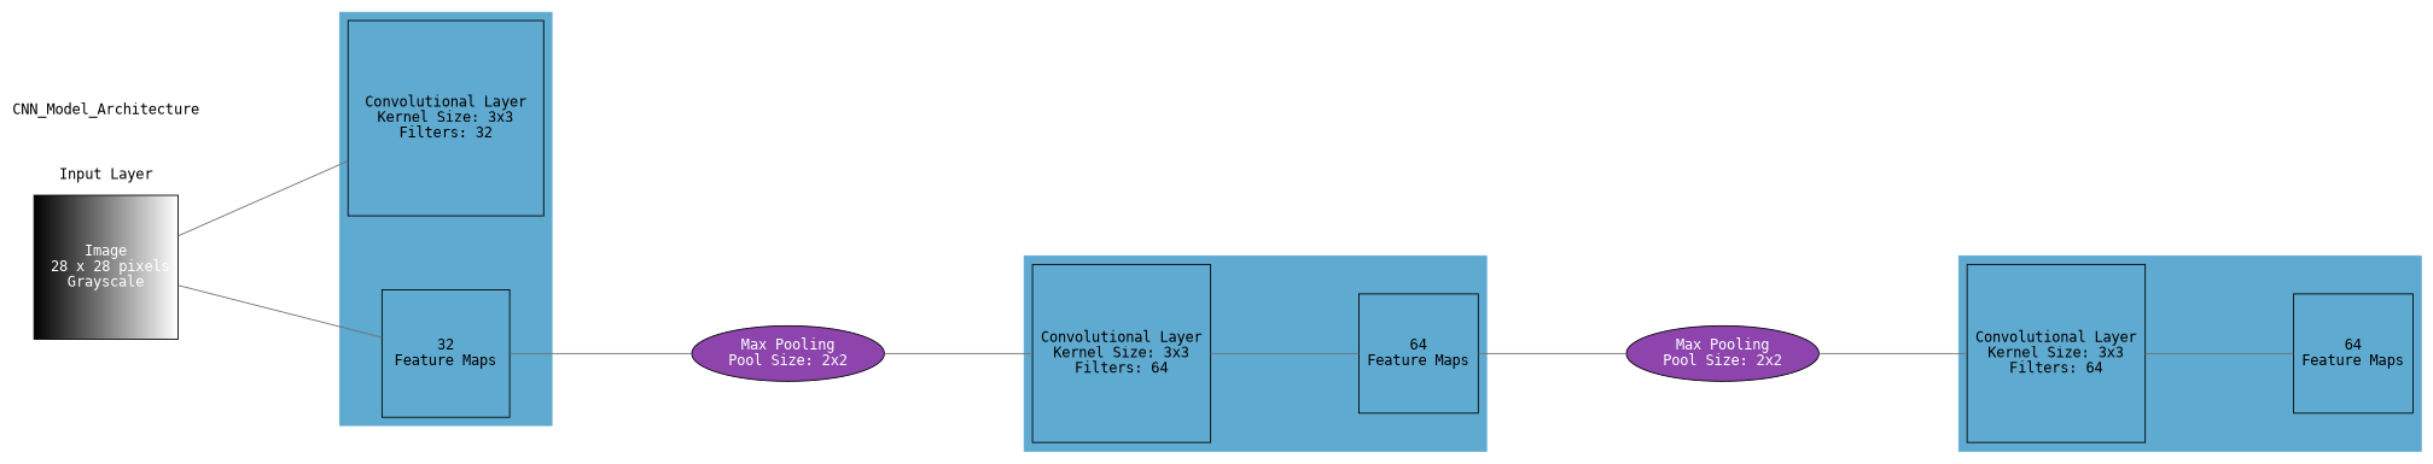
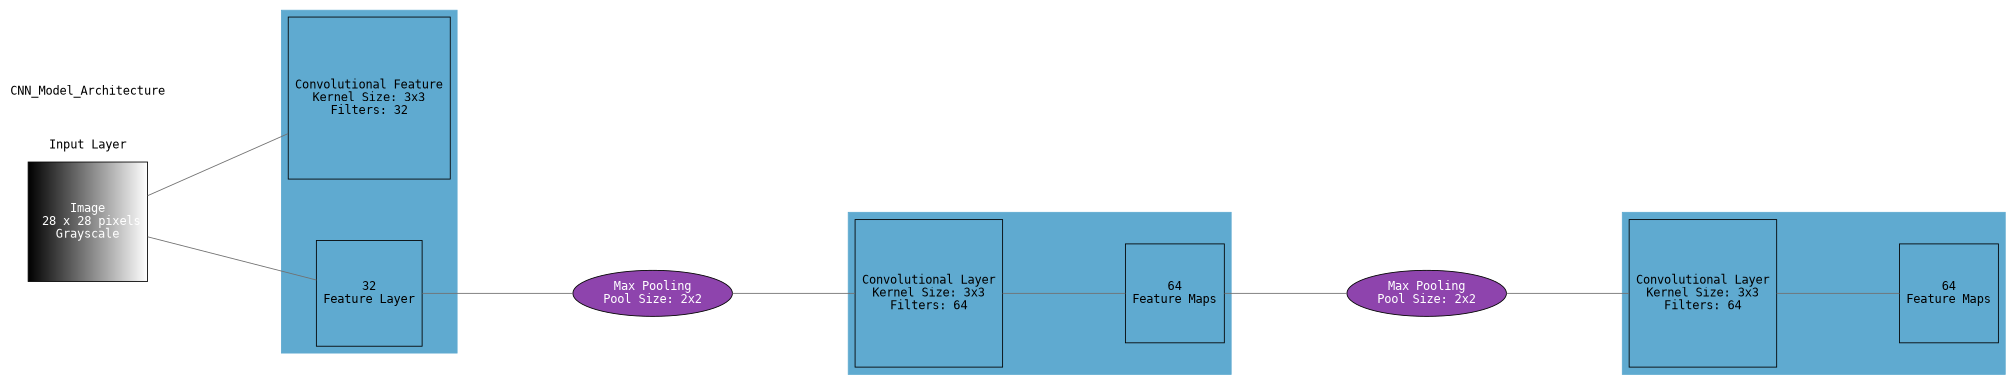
  digraph {
    arrowShape=none
    fontname="DejaVu Sans Mono"
    nodesep=1
    rankdir=LR
    ranksep=2
    splines=false
    node [fontname="DejaVu Sans Mono" shape=square]
    edge [arrowhead=none color="#707070" fontname="DejaVu Sans Mono"]
    n1 [fillcolor="black:white" fontcolor=white label="Image\n 28 x 28 pixels\nGrayscale" style=filled]
-   n2 [label="Convolutional Layer\nKernel Size: 3x3\nFilters: 32"]
-   n3 [label="32\nFeature Maps"]
+   n2 [label="Convolutional Feature\nKernel Size: 3x3\nFilters: 32"]
+   n3 [label="32\nFeature Layer"]
    n4 [fillcolor="#8e44ad" fontcolor=white label="Max Pooling\nPool Size: 2x2" style=filled shape=""]
    n5 [fillcolor="#8e44ad" fontcolor=white label="Max Pooling\nPool Size: 2x2" style=filled shape=""]
    n6 [label="Convolutional Layer\nKernel Size: 3x3\nFilters: 64"]
    n7 [label="64\nFeature Maps"]
    n8 [label="Convolutional Layer\nKernel Size: 3x3\nFilters: 64"]
    n9 [label="64\nFeature Maps"]
    subgraph cluster_1 {
      color=white
      label="CNN_Model_Architecture\n\n\n\nInput Layer"
      n1
    }
    subgraph cluster_2 {
      color="#5faad0"
      style=filled
      n2
      n3
    }
    subgraph cluster_3 {
      color=white
      n4
    }
    subgraph cluster_4 {
      color=white
      n5
    }
    subgraph cluster_5 {
      color="#5faad0"
      style=filled
      n6
      n7
    }
    subgraph cluster_6 {
      color="#5faad0"
      style=filled
      n8
      n9
    }
    subgraph cluster_7 {
      color=white
      label="Output Layer"
      labeljust=1
      labelloc=bottom
      rank=same
    }
    n1 -> n2
    n1 -> n3
    n3 -> n5
    n4 -> n8
    n5 -> n6
    n6 -> n7
    n7 -> n4
    n8 -> n9
  }
